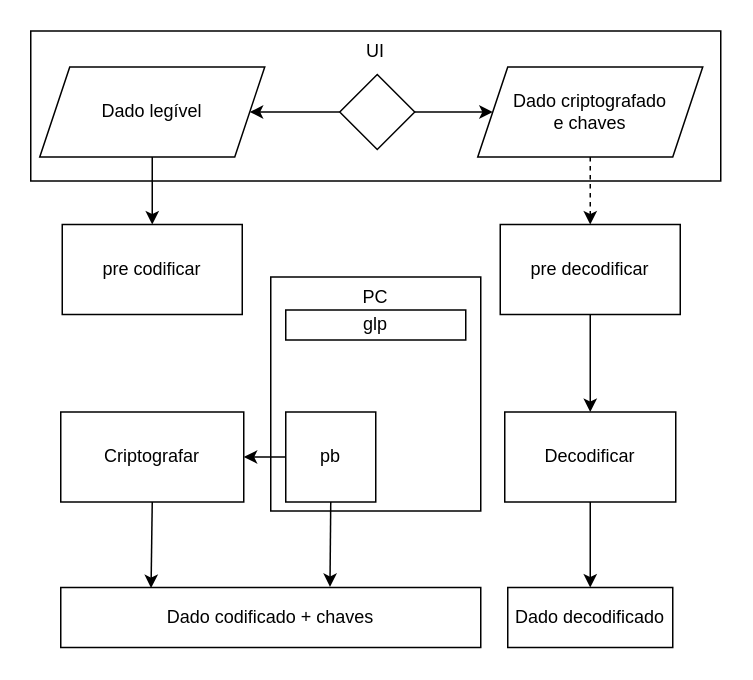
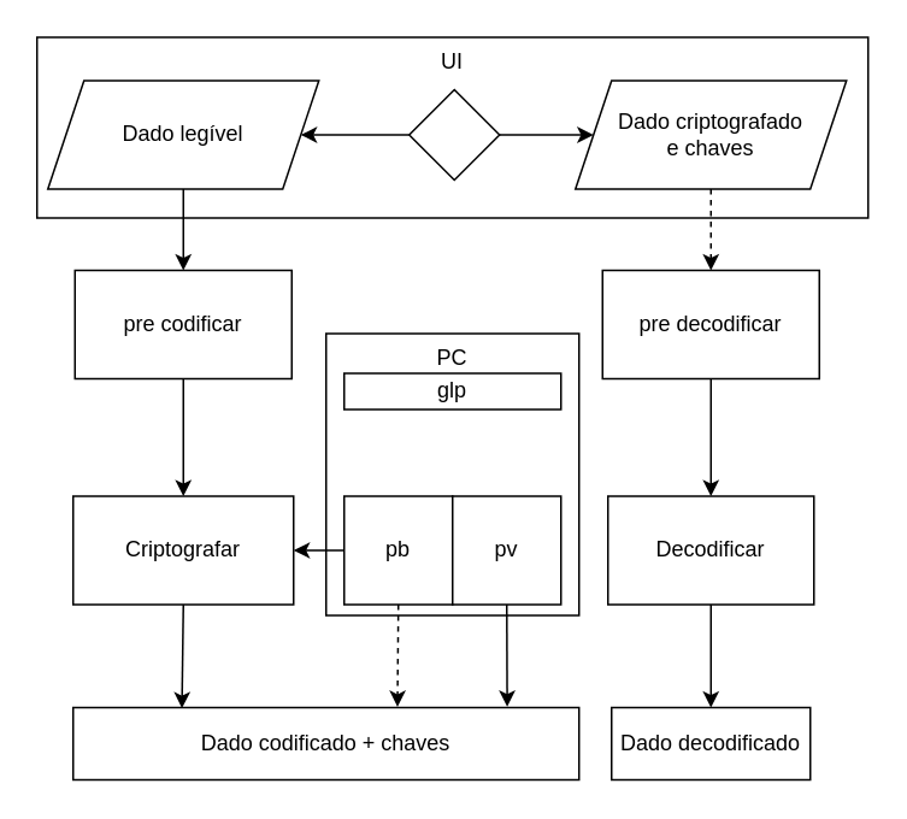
  <mxCell id="0" />
  <mxCell id="1" parent="0" />
  <mxCell id="2" value="PC" style="rounded=0;whiteSpace=wrap;html=1;verticalAlign=top;" vertex="1" parent="1"><mxGeometry x="180" y="184" width="140" height="156" as="geometry" /></mxCell>
  <mxCell id="3" value="" style="edgeStyle=orthogonalEdgeStyle;rounded=0;orthogonalLoop=1;jettySize=auto;html=1;" edge="1" parent="1" source="4" target="9"><mxGeometry relative="1" as="geometry" /></mxCell>
  <mxCell id="4" value="pb" style="rounded=0;whiteSpace=wrap;html=1;" vertex="1" parent="1"><mxGeometry x="190" y="274" width="60" height="60" as="geometry" /></mxCell>
+ <mxCell id="5" value="pv" style="rounded=0;whiteSpace=wrap;html=1;" vertex="1" parent="1"><mxGeometry x="250" y="274" width="60" height="60" as="geometry" /></mxCell>
  <mxCell id="6" value="UI" style="rounded=0;whiteSpace=wrap;html=1;verticalAlign=top;" vertex="1" parent="1"><mxGeometry x="20" y="20" width="460" height="100" as="geometry" /></mxCell>
+ <mxCell id="7" value="" style="edgeStyle=orthogonalEdgeStyle;rounded=0;orthogonalLoop=1;jettySize=auto;html=1;" edge="1" parent="1" source="8" target="9"><mxGeometry relative="1" as="geometry" /></mxCell>
  <mxCell id="8" value="pre codificar" style="rounded=0;whiteSpace=wrap;html=1;" vertex="1" parent="1"><mxGeometry x="41" y="149" width="120" height="60" as="geometry" /></mxCell>
  <mxCell id="9" value="Criptografar" style="rounded=0;whiteSpace=wrap;html=1;" vertex="1" parent="1"><mxGeometry x="40" y="274" width="122" height="60" as="geometry" /></mxCell>
  <mxCell id="10" value="" style="edgeStyle=orthogonalEdgeStyle;rounded=0;orthogonalLoop=1;jettySize=auto;html=1;" edge="1" parent="1" source="12" target="16"><mxGeometry relative="1" as="geometry" /></mxCell>
  <mxCell id="11" value="" style="edgeStyle=orthogonalEdgeStyle;rounded=0;orthogonalLoop=1;jettySize=auto;html=1;" edge="1" parent="1" source="12" target="14"><mxGeometry relative="1" as="geometry" /></mxCell>
  <mxCell id="12" value="" style="rhombus;whiteSpace=wrap;html=1;" vertex="1" parent="1"><mxGeometry x="226" y="49" width="50" height="50" as="geometry" /></mxCell>
  <mxCell id="13" value="" style="edgeStyle=orthogonalEdgeStyle;rounded=0;orthogonalLoop=1;jettySize=auto;html=1;dashed=1;" edge="1" parent="1" source="14" target="18"><mxGeometry relative="1" as="geometry" /></mxCell>
  <mxCell id="14" value="Dado criptografado &lt;br&gt;e chaves" style="shape=parallelogram;perimeter=parallelogramPerimeter;whiteSpace=wrap;html=1;fixedSize=1;" vertex="1" parent="1"><mxGeometry x="318" y="44" width="150" height="60" as="geometry" /></mxCell>
  <mxCell id="15" value="" style="edgeStyle=orthogonalEdgeStyle;rounded=0;orthogonalLoop=1;jettySize=auto;html=1;" edge="1" parent="1" source="16" target="8"><mxGeometry relative="1" as="geometry" /></mxCell>
  <mxCell id="16" value="Dado legível" style="shape=parallelogram;perimeter=parallelogramPerimeter;whiteSpace=wrap;html=1;fixedSize=1;" vertex="1" parent="1"><mxGeometry x="26" y="44" width="150" height="60" as="geometry" /></mxCell>
  <mxCell id="17" value="" style="edgeStyle=orthogonalEdgeStyle;rounded=0;orthogonalLoop=1;jettySize=auto;html=1;" edge="1" parent="1" source="18" target="19"><mxGeometry relative="1" as="geometry" /></mxCell>
  <mxCell id="18" value="pre decodificar" style="rounded=0;whiteSpace=wrap;html=1;" vertex="1" parent="1"><mxGeometry x="333" y="149" width="120" height="60" as="geometry" /></mxCell>
  <mxCell id="19" value="Decodificar" style="rounded=0;whiteSpace=wrap;html=1;" vertex="1" parent="1"><mxGeometry x="336" y="274" width="114" height="60" as="geometry" /></mxCell>
  <mxCell id="20" value="glp" style="rounded=0;whiteSpace=wrap;html=1;" vertex="1" parent="1"><mxGeometry x="190" y="206" width="120" height="20" as="geometry" /></mxCell>
  <mxCell id="21" value="&lt;font face=&quot;Helvetica&quot;&gt;Dado codificado + chaves&lt;/font&gt;" style="rounded=0;whiteSpace=wrap;html=1;fontFamily=Comic Sans MS;fillColor=none;" vertex="1" parent="1"><mxGeometry x="40" y="391" width="280" height="40" as="geometry" /></mxCell>
  <mxCell id="22" value="&lt;font face=&quot;Helvetica&quot;&gt;Dado decodificado&lt;/font&gt;" style="rounded=0;whiteSpace=wrap;html=1;fontFamily=Comic Sans MS;fillColor=none;" vertex="1" parent="1"><mxGeometry x="338" y="391" width="110" height="40" as="geometry" /></mxCell>
  <mxCell id="23" value="" style="endArrow=classic;html=1;fontFamily=Comic Sans MS;exitX=0.5;exitY=1;exitDx=0;exitDy=0;entryX=0.215;entryY=0.01;entryDx=0;entryDy=0;entryPerimeter=0;" edge="1" parent="1" source="9" target="21"><mxGeometry width="50" height="50" relative="1" as="geometry"><mxPoint x="220" y="344" as="sourcePoint" /><mxPoint x="270" y="294" as="targetPoint" /></mxGeometry></mxCell>
  <mxCell id="24" value="" style="endArrow=classic;html=1;fontFamily=Comic Sans MS;exitX=0.5;exitY=1;exitDx=0;exitDy=0;entryX=0.5;entryY=0;entryDx=0;entryDy=0;" edge="1" parent="1" source="19" target="22"><mxGeometry width="50" height="50" relative="1" as="geometry"><mxPoint x="220" y="344" as="sourcePoint" /><mxPoint x="270" y="294" as="targetPoint" /></mxGeometry></mxCell>
- <mxCell id="25" value="" style="endArrow=classic;html=1;fontFamily=Comic Sans MS;exitX=0.5;exitY=1;exitDx=0;exitDy=0;entryX=0.641;entryY=-0.01;entryDx=0;entryDy=0;entryPerimeter=0;" edge="1" parent="1" source="4" target="21"><mxGeometry width="50" height="50" relative="1" as="geometry"><mxPoint x="170" y="354" as="sourcePoint" /><mxPoint x="230" y="404" as="targetPoint" /></mxGeometry></mxCell>
+ <mxCell id="25" value="" style="endArrow=classic;html=1;fontFamily=Comic Sans MS;exitX=0.5;exitY=1;exitDx=0;exitDy=0;entryX=0.641;entryY=-0.01;entryDx=0;entryDy=0;entryPerimeter=0;dashed=1;" edge="1" parent="1" source="4" target="21"><mxGeometry width="50" height="50" relative="1" as="geometry"><mxPoint x="170" y="354" as="sourcePoint" /><mxPoint x="230" y="404" as="targetPoint" /></mxGeometry></mxCell>
+ <mxCell id="26" value="" style="endArrow=classic;html=1;fontFamily=Comic Sans MS;exitX=0.5;exitY=1;exitDx=0;exitDy=0;entryX=0.858;entryY=-0.012;entryDx=0;entryDy=0;entryPerimeter=0;" edge="1" parent="1" source="5" target="21"><mxGeometry width="50" height="50" relative="1" as="geometry"><mxPoint x="210" y="364" as="sourcePoint" /><mxPoint x="260" y="314" as="targetPoint" /></mxGeometry></mxCell>
